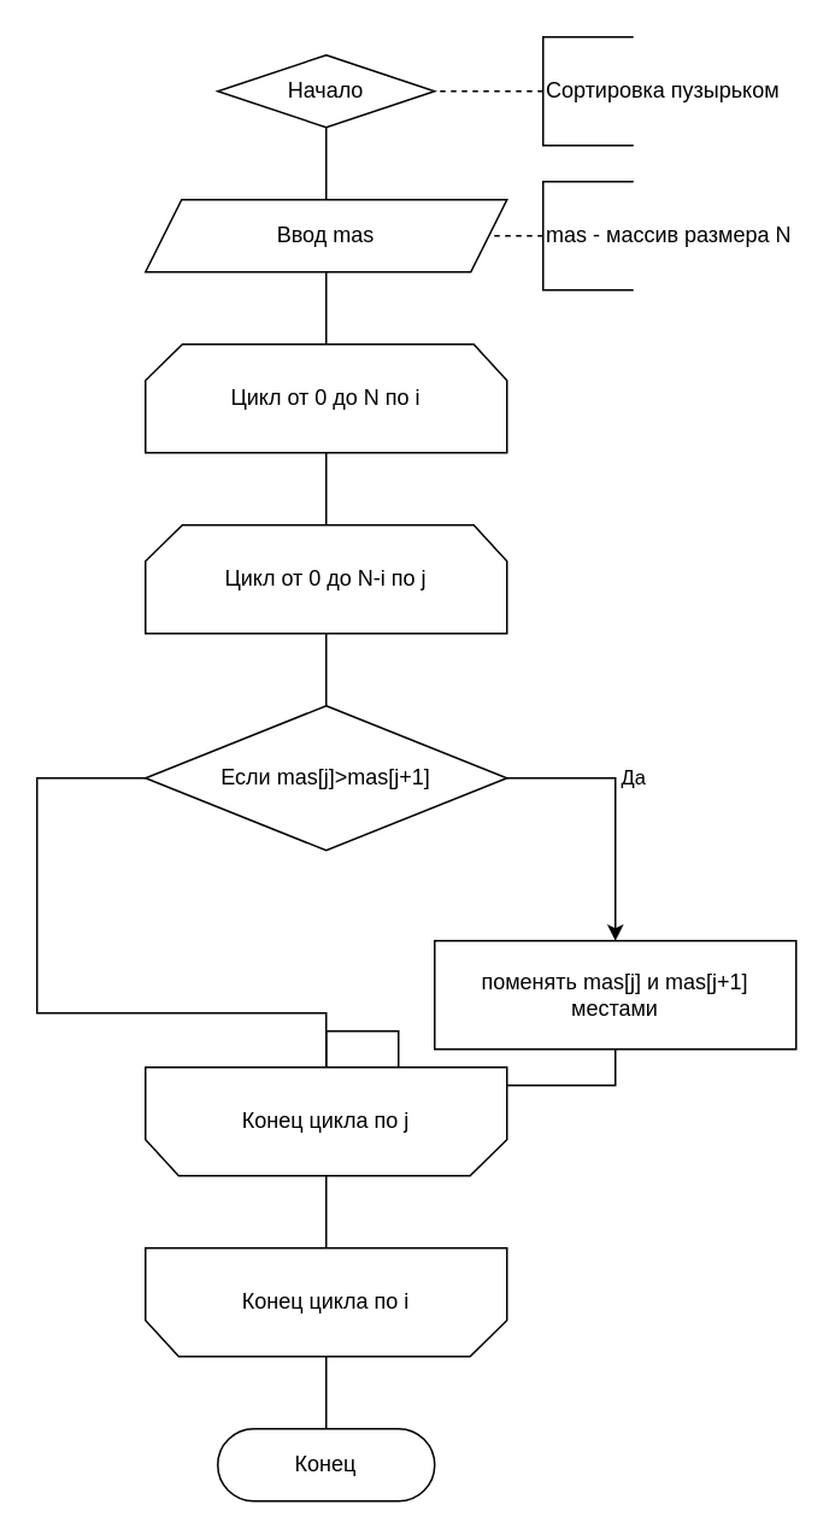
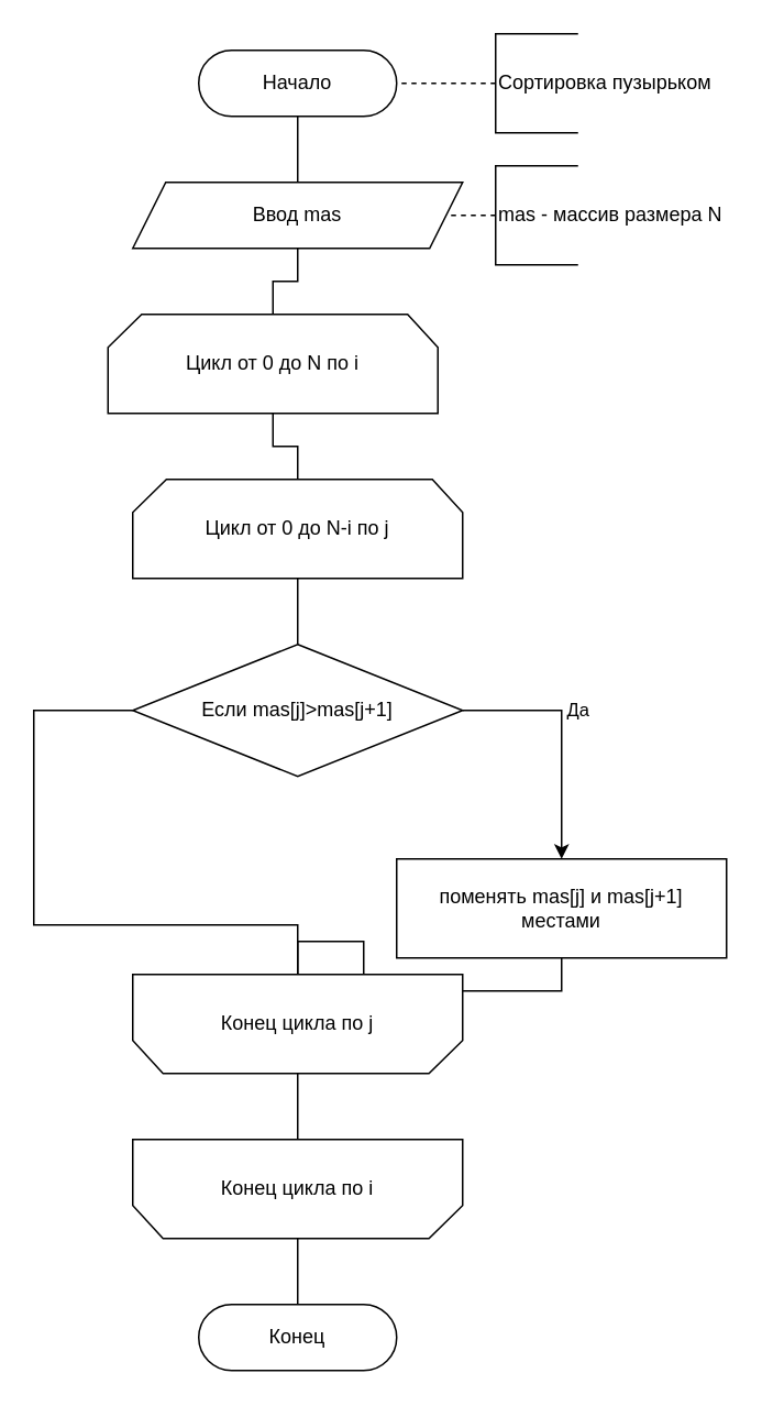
  <mxCell id="0" />
  <mxCell id="1" parent="0" />
  <mxCell id="2" value="" style="edgeStyle=orthogonalEdgeStyle;rounded=0;orthogonalLoop=1;jettySize=auto;html=1;endArrow=none;" edge="1" parent="1" source="3" target="5"><mxGeometry relative="1" as="geometry" /></mxCell>
- <mxCell id="3" value="Начало" style="rhombus;whiteSpace=wrap;html=1;arcSize=50;" parent="1" vertex="1"><mxGeometry x="120" y="30" width="120" height="40" as="geometry" /></mxCell>
+ <mxCell id="3" value="Начало" style="rounded=1;whiteSpace=wrap;html=1;arcSize=50;" parent="1" vertex="1"><mxGeometry x="120" y="30" width="120" height="40" as="geometry" /></mxCell>
  <mxCell id="4" value="" style="edgeStyle=orthogonalEdgeStyle;rounded=0;orthogonalLoop=1;jettySize=auto;html=1;endArrow=none;" edge="1" parent="1" source="5" target="11"><mxGeometry relative="1" as="geometry" /></mxCell>
  <mxCell id="5" value="Ввод mas" style="shape=parallelogram;perimeter=parallelogramPerimeter;whiteSpace=wrap;html=1;fixedSize=1;" parent="1" vertex="1"><mxGeometry x="80" y="110" width="200" height="40" as="geometry" /></mxCell>
  <mxCell id="6" value="Сортировка пузырьком" style="strokeWidth=1;html=1;shape=mxgraph.flowchart.annotation_1;align=left;pointerEvents=1;" parent="1" vertex="1"><mxGeometry x="300" y="20" width="50" height="60" as="geometry" /></mxCell>
  <mxCell id="7" value="" style="endArrow=none;dashed=1;html=1;exitX=0;exitY=0.5;exitDx=0;exitDy=0;exitPerimeter=0;entryX=1;entryY=0.5;entryDx=0;entryDy=0;" parent="1" source="6" target="3" edge="1"><mxGeometry width="50" height="50" relative="1" as="geometry"><mxPoint x="410" y="200" as="sourcePoint" /><mxPoint x="260" y="50" as="targetPoint" /></mxGeometry></mxCell>
  <mxCell id="8" value="mas - массив размера N" style="strokeWidth=1;html=1;shape=mxgraph.flowchart.annotation_1;align=left;pointerEvents=1;" parent="1" vertex="1"><mxGeometry x="300" y="100" width="50" height="60" as="geometry" /></mxCell>
  <mxCell id="9" value="" style="endArrow=none;dashed=1;html=1;exitX=0;exitY=0.5;exitDx=0;exitDy=0;exitPerimeter=0;entryX=1;entryY=0.5;entryDx=0;entryDy=0;" parent="1" source="8" target="5" edge="1"><mxGeometry width="50" height="50" relative="1" as="geometry"><mxPoint x="310" y="20" as="sourcePoint" /><mxPoint x="250" y="20" as="targetPoint" /></mxGeometry></mxCell>
  <mxCell id="10" value="" style="edgeStyle=orthogonalEdgeStyle;rounded=0;orthogonalLoop=1;jettySize=auto;html=1;endArrow=none;" edge="1" parent="1" source="11" target="13"><mxGeometry relative="1" as="geometry" /></mxCell>
- <mxCell id="11" value="Цикл от 0 до N по i" style="strokeWidth=1;html=1;shape=stencil(rZVNb4MwDIZ/Ta5VIFoFxynrTlUvPeycUndEhQQF2q7/vikuGh+DMa8SB/wa3gcbW2FClqkqgIXcqByYeGNhuLa28MJa57ryob9NMbHkGF4wjCMMVVlAUqF2Vk6rXQaYKStnj3DR++rhoE0KDl3FivFX/8z9EjKxxngTbU3ZybTy3kxp49/lX2jGFy+IuT5ijApPyKEC11G/y9ugwMJ3MimYR9oSSN2KGu5vpI+/kwIaaUXpXp8VzIRtCHXxBQ97uDiayduSeDG1OlIvm60jVDfCE9IrYwso5E4lx09nT2b/41cW6r7cg0STzu0ZWkPXm++pBjQOmTYthyj+r0OvgU+wWBIs+JMdKGVQ/kaS2RImhtbrg4mo1ZExEvJgHUzM10FnGZ4jY6M7MKhVPNdq4QY=);whiteSpace=wrap;" parent="1" vertex="1"><mxGeometry x="80" y="190" width="200" height="60" as="geometry" /></mxCell>
+ <mxCell id="11" value="Цикл от 0 до N по i" style="strokeWidth=1;html=1;shape=stencil(rZVNb4MwDIZ/Ta5VIFoFxynrTlUvPeycUndEhQQF2q7/vikuGh+DMa8SB/wa3gcbW2FClqkqgIXcqByYeGNhuLa28MJa57ryob9NMbHkGF4wjCMMVVlAUqF2Vk6rXQaYKStnj3DR++rhoE0KDl3FivFX/8z9EjKxxngTbU3ZybTy3kxp49/lX2jGFy+IuT5ijApPyKEC11G/y9ugwMJ3MimYR9oSSN2KGu5vpI+/kwIaaUXpXp8VzIRtCHXxBQ97uDiayduSeDG1OlIvm60jVDfCE9IrYwso5E4lx09nT2b/41cW6r7cg0STzu0ZWkPXm++pBjQOmTYthyj+r0OvgU+wWBIs+JMdKGVQ/kaS2RImhtbrg4mo1ZExEvJgHUzM10FnGZ4jY6M7MKhVPNdq4QY=);whiteSpace=wrap;" parent="1" vertex="1"><mxGeometry x="65" y="190" width="200" height="60" as="geometry" /></mxCell>
  <mxCell id="12" value="" style="edgeStyle=orthogonalEdgeStyle;rounded=0;orthogonalLoop=1;jettySize=auto;html=1;endArrow=none;" edge="1" parent="1" source="13" target="16"><mxGeometry relative="1" as="geometry" /></mxCell>
  <mxCell id="13" value="Цикл от 0 до N-i по j" style="strokeWidth=1;html=1;shape=stencil(rZVNb4MwDIZ/Ta5VIFoFxynrTlUvPeycUndEhQQF2q7/vikuGh+DMa8SB/wa3gcbW2FClqkqgIXcqByYeGNhuLa28MJa57ryob9NMbHkGF4wjCMMVVlAUqF2Vk6rXQaYKStnj3DR++rhoE0KDl3FivFX/8z9EjKxxngTbU3ZybTy3kxp49/lX2jGFy+IuT5ijApPyKEC11G/y9ugwMJ3MimYR9oSSN2KGu5vpI+/kwIaaUXpXp8VzIRtCHXxBQ97uDiayduSeDG1OlIvm60jVDfCE9IrYwso5E4lx09nT2b/41cW6r7cg0STzu0ZWkPXm++pBjQOmTYthyj+r0OvgU+wWBIs+JMdKGVQ/kaS2RImhtbrg4mo1ZExEvJgHUzM10FnGZ4jY6M7MKhVPNdq4QY=);whiteSpace=wrap;" parent="1" vertex="1"><mxGeometry x="80" y="290" width="200" height="60" as="geometry" /></mxCell>
  <mxCell id="14" value="Да" style="edgeStyle=orthogonalEdgeStyle;rounded=0;orthogonalLoop=1;jettySize=auto;html=1;entryX=0.5;entryY=0;entryDx=0;entryDy=0;exitX=1;exitY=0.5;exitDx=0;exitDy=0;" parent="1" source="16" target="18" edge="1"><mxGeometry x="-0.2" y="10" relative="1" as="geometry"><mxPoint as="offset" /></mxGeometry></mxCell>
  <mxCell id="15" style="edgeStyle=orthogonalEdgeStyle;rounded=0;orthogonalLoop=1;jettySize=auto;html=1;entryX=0.5;entryY=1;entryDx=0;entryDy=0;entryPerimeter=0;exitX=0;exitY=0.5;exitDx=0;exitDy=0;endArrow=none;" edge="1" parent="1" source="16" target="20"><mxGeometry relative="1" as="geometry"><Array as="points"><mxPoint x="20" y="430" /><mxPoint x="20" y="560" /><mxPoint x="180" y="560" /></Array></mxGeometry></mxCell>
  <mxCell id="16" value="Если mas[j]&amp;gt;mas[j+1]" style="rhombus;whiteSpace=wrap;html=1;" parent="1" vertex="1"><mxGeometry x="80" y="390" width="200" height="80" as="geometry" /></mxCell>
  <mxCell id="17" style="edgeStyle=orthogonalEdgeStyle;rounded=0;orthogonalLoop=1;jettySize=auto;html=1;entryX=0.5;entryY=1;entryDx=0;entryDy=0;entryPerimeter=0;endArrow=none;" edge="1" parent="1" source="18" target="20"><mxGeometry relative="1" as="geometry" /></mxCell>
  <mxCell id="18" value="поменять mas[j] и mas[j+1] местами" style="rounded=0;whiteSpace=wrap;html=1;" parent="1" vertex="1"><mxGeometry x="240" y="520" width="200" height="60" as="geometry" /></mxCell>
  <mxCell id="19" value="" style="edgeStyle=orthogonalEdgeStyle;rounded=0;orthogonalLoop=1;jettySize=auto;html=1;endArrow=none;" edge="1" parent="1" source="20" target="22"><mxGeometry relative="1" as="geometry" /></mxCell>
  <mxCell id="20" value="Конец цикла по j" style="strokeWidth=1;html=1;shape=stencil(rZVNb4MwDIZ/Ta5VIFoFxynrTlUvPeycUndEhQQF2q7/vikuGh+DMa8SB/wa3gcbW2FClqkqgIXcqByYeGNhuLa28MJa57ryob9NMbHkGF4wjCMMVVlAUqF2Vk6rXQaYKStnj3DR++rhoE0KDl3FivFX/8z9EjKxxngTbU3ZybTy3kxp49/lX2jGFy+IuT5ijApPyKEC11G/y9ugwMJ3MimYR9oSSN2KGu5vpI+/kwIaaUXpXp8VzIRtCHXxBQ97uDiayduSeDG1OlIvm60jVDfCE9IrYwso5E4lx09nT2b/41cW6r7cg0STzu0ZWkPXm++pBjQOmTYthyj+r0OvgU+wWBIs+JMdKGVQ/kaS2RImhtbrg4mo1ZExEvJgHUzM10FnGZ4jY6M7MKhVPNdq4QY=);whiteSpace=wrap;direction=west;" parent="1" vertex="1"><mxGeometry x="80" y="590" width="200" height="60" as="geometry" /></mxCell>
  <mxCell id="21" value="" style="edgeStyle=orthogonalEdgeStyle;rounded=0;orthogonalLoop=1;jettySize=auto;html=1;endArrow=none;" edge="1" parent="1" source="22" target="23"><mxGeometry relative="1" as="geometry" /></mxCell>
  <mxCell id="22" value="Конец цикла по i" style="strokeWidth=1;html=1;shape=stencil(rZVNb4MwDIZ/Ta5VIFoFxynrTlUvPeycUndEhQQF2q7/vikuGh+DMa8SB/wa3gcbW2FClqkqgIXcqByYeGNhuLa28MJa57ryob9NMbHkGF4wjCMMVVlAUqF2Vk6rXQaYKStnj3DR++rhoE0KDl3FivFX/8z9EjKxxngTbU3ZybTy3kxp49/lX2jGFy+IuT5ijApPyKEC11G/y9ugwMJ3MimYR9oSSN2KGu5vpI+/kwIaaUXpXp8VzIRtCHXxBQ97uDiayduSeDG1OlIvm60jVDfCE9IrYwso5E4lx09nT2b/41cW6r7cg0STzu0ZWkPXm++pBjQOmTYthyj+r0OvgU+wWBIs+JMdKGVQ/kaS2RImhtbrg4mo1ZExEvJgHUzM10FnGZ4jY6M7MKhVPNdq4QY=);whiteSpace=wrap;direction=west;" parent="1" vertex="1"><mxGeometry x="80" y="690" width="200" height="60" as="geometry" /></mxCell>
  <mxCell id="23" value="Конец" style="rounded=1;whiteSpace=wrap;html=1;arcSize=50;" vertex="1" parent="1"><mxGeometry x="120" y="790" width="120" height="40" as="geometry" /></mxCell>
